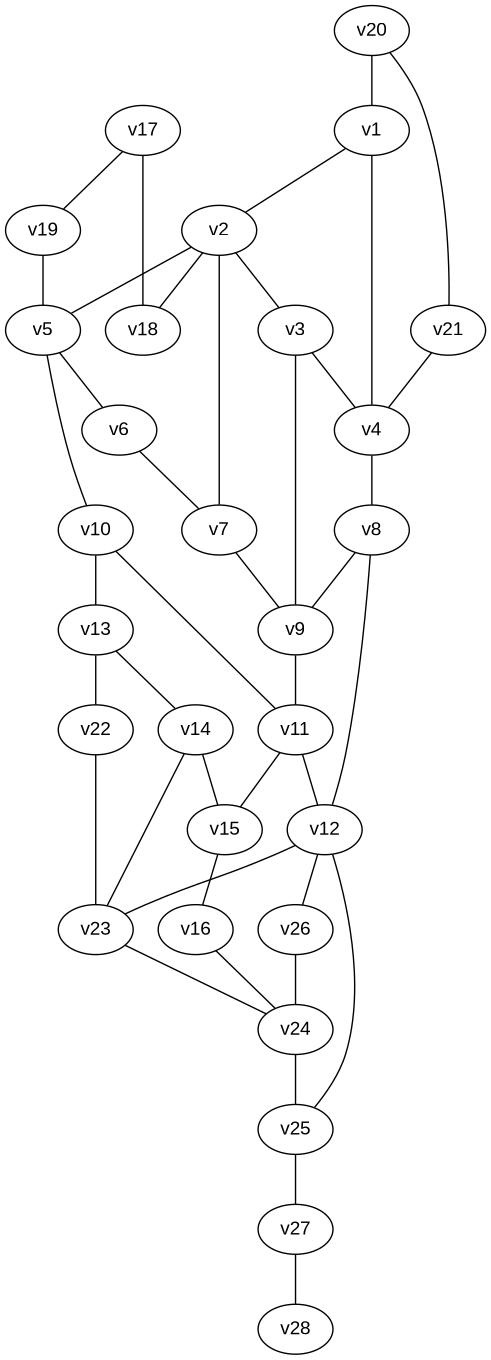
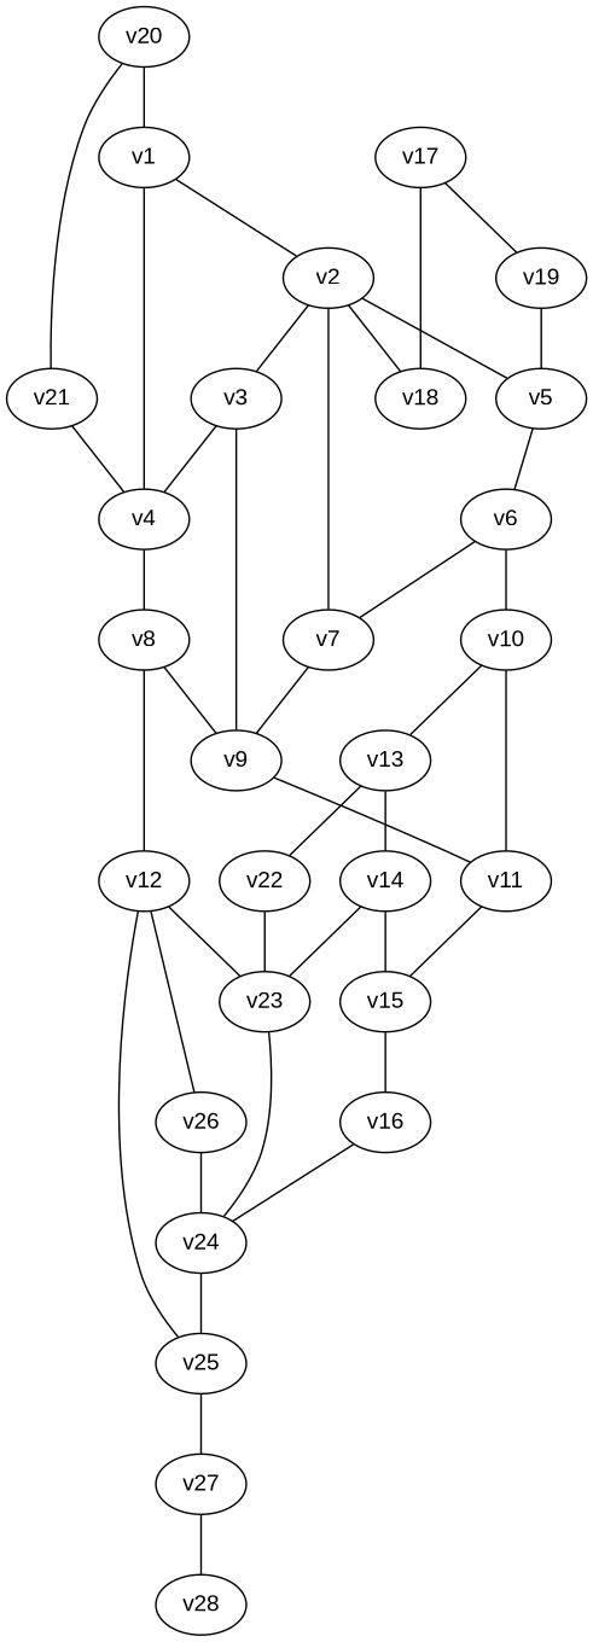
  graph {
    fontname="Liberation Sans"
    node [fontname="Liberation Sans"]
    edge [fontname="Liberation Sans" weight=540]
    v1
    v2
    v4
    v3
    v5
    v7
    v18
    v8
    v9
    v6
    v11
    v12
    v10
    v13
    v25
    v26
    v23
    v15
    v14
    v22
    v16
    v24
    v27
    v17
    v19
    v20
    v21
    v28
    v1 -- v2 [weight=514]
    v1 -- v4
    v2 -- v3 [weight=393]
    v2 -- v5 [weight=594]
    v2 -- v7 [weight=600]
    v2 -- v18 [weight=747]
    v4 -- v8 [weight=552]
    v3 -- v4 [weight=259]
    v3 -- v9 [weight=474]
    v5 -- v6 [weight=507]
    v7 -- v9 [weight=271]
    v8 -- v9 [weight=592]
    v8 -- v12 [weight=381]
    v9 -- v11 [weight=456]
    v6 -- v7 [weight=218]
-   v5 -- v10 [weight=327]
-   v11 -- v12 [weight=757]
+   v6 -- v10 [weight=327]
    v11 -- v15 [weight=534]
    v12 -- v25 [weight=775]
    v12 -- v26
    v12 -- v23 [weight=420]
    v10 -- v11 [weight=522]
    v10 -- v13 [weight=720]
    v13 -- v14 [weight=783]
    v13 -- v22 [weight=1500]
    v25 -- v27 [weight=1213]
    v26 -- v24 [weight=722]
    v23 -- v24 [weight=474]
    v15 -- v16 [weight=376]
    v14 -- v23 [weight=551]
    v14 -- v15 [weight=400]
    v22 -- v23 [weight=1209]
    v16 -- v24 [weight=668]
    v24 -- v25 [weight=819]
    v27 -- v28 [weight=623]
    v17 -- v18 [weight=834]
    v17 -- v19 [weight=760]
    v19 -- v5 [weight=796]
    v20 -- v1 [weight=690]
    v20 -- v21 [weight=452]
    v21 -- v4 [weight=1067]
  }
